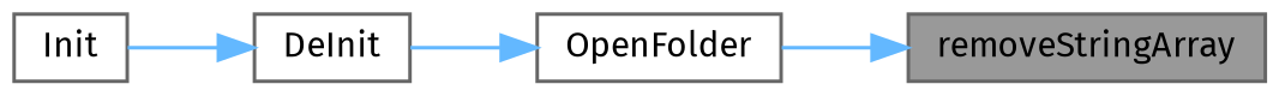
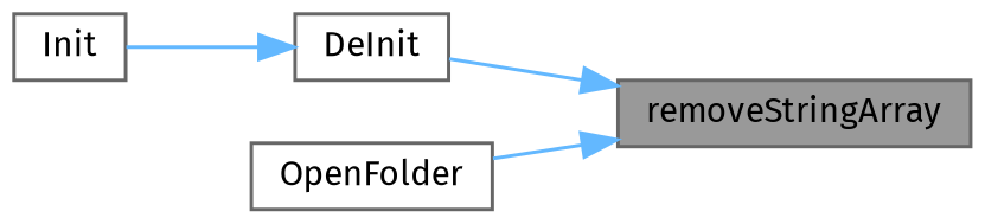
  digraph {
    fontname="Fira Sans"
    rankdir=RL
    node [color=grey40 fillcolor=white fontname="Fira Sans" fontsize=10 shape=box style=filled]
    edge [color=steelblue1 dir=back fontname="Fira Sans" fontsize=10 labelfontname=Helvetica labelfontsize=10 style=solid]
    n1 [color=gray40 fillcolor=grey60 fontcolor=black height=0.2 label=removeStringArray width=0.4]
    n2 [height=0.2 label=DeInit width=0.4]
    n3 [height=0.2 label=OpenFolder width=0.4]
    n4 [height=0.2 label=Init width=0.4]
-   n3 -> n2
+   n1 -> n2
    n1 -> n3
    n2 -> n4
  }
